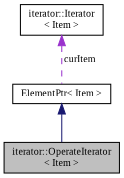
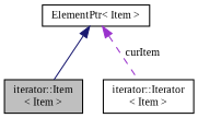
  digraph {
    fontname="Liberation Serif"
    node [color=black fillcolor=white fontname="Liberation Serif" fontsize=10 shape=record style=filled]
    edge [dir=back fontname="Liberation Serif" fontsize=10 labelfontname=Helvetica labelfontsize=10]
-   n1 [fillcolor=grey75 fontcolor=black height=0.2 label="iterator::OperateIterator\l\< Item \>" width=0.4]
+   n1 [fillcolor=grey75 fontcolor=black height=0.2 label="iterator::Item\l\< Item \>" width=0.4]
    n2 [height=0.2 label="iterator::Iterator\l\< Item \>" width=0.4]
    n3 [height=0.2 label="ElementPtr\< Item \>" width=0.4]
    n3 -> n1 [color=midnightblue style=solid]
-   n2 -> n3 [color=darkorchid3 label=" curItem" style=dashed]
+   n3 -> n2 [color=darkorchid3 label=" curItem" style=dashed]
  }
